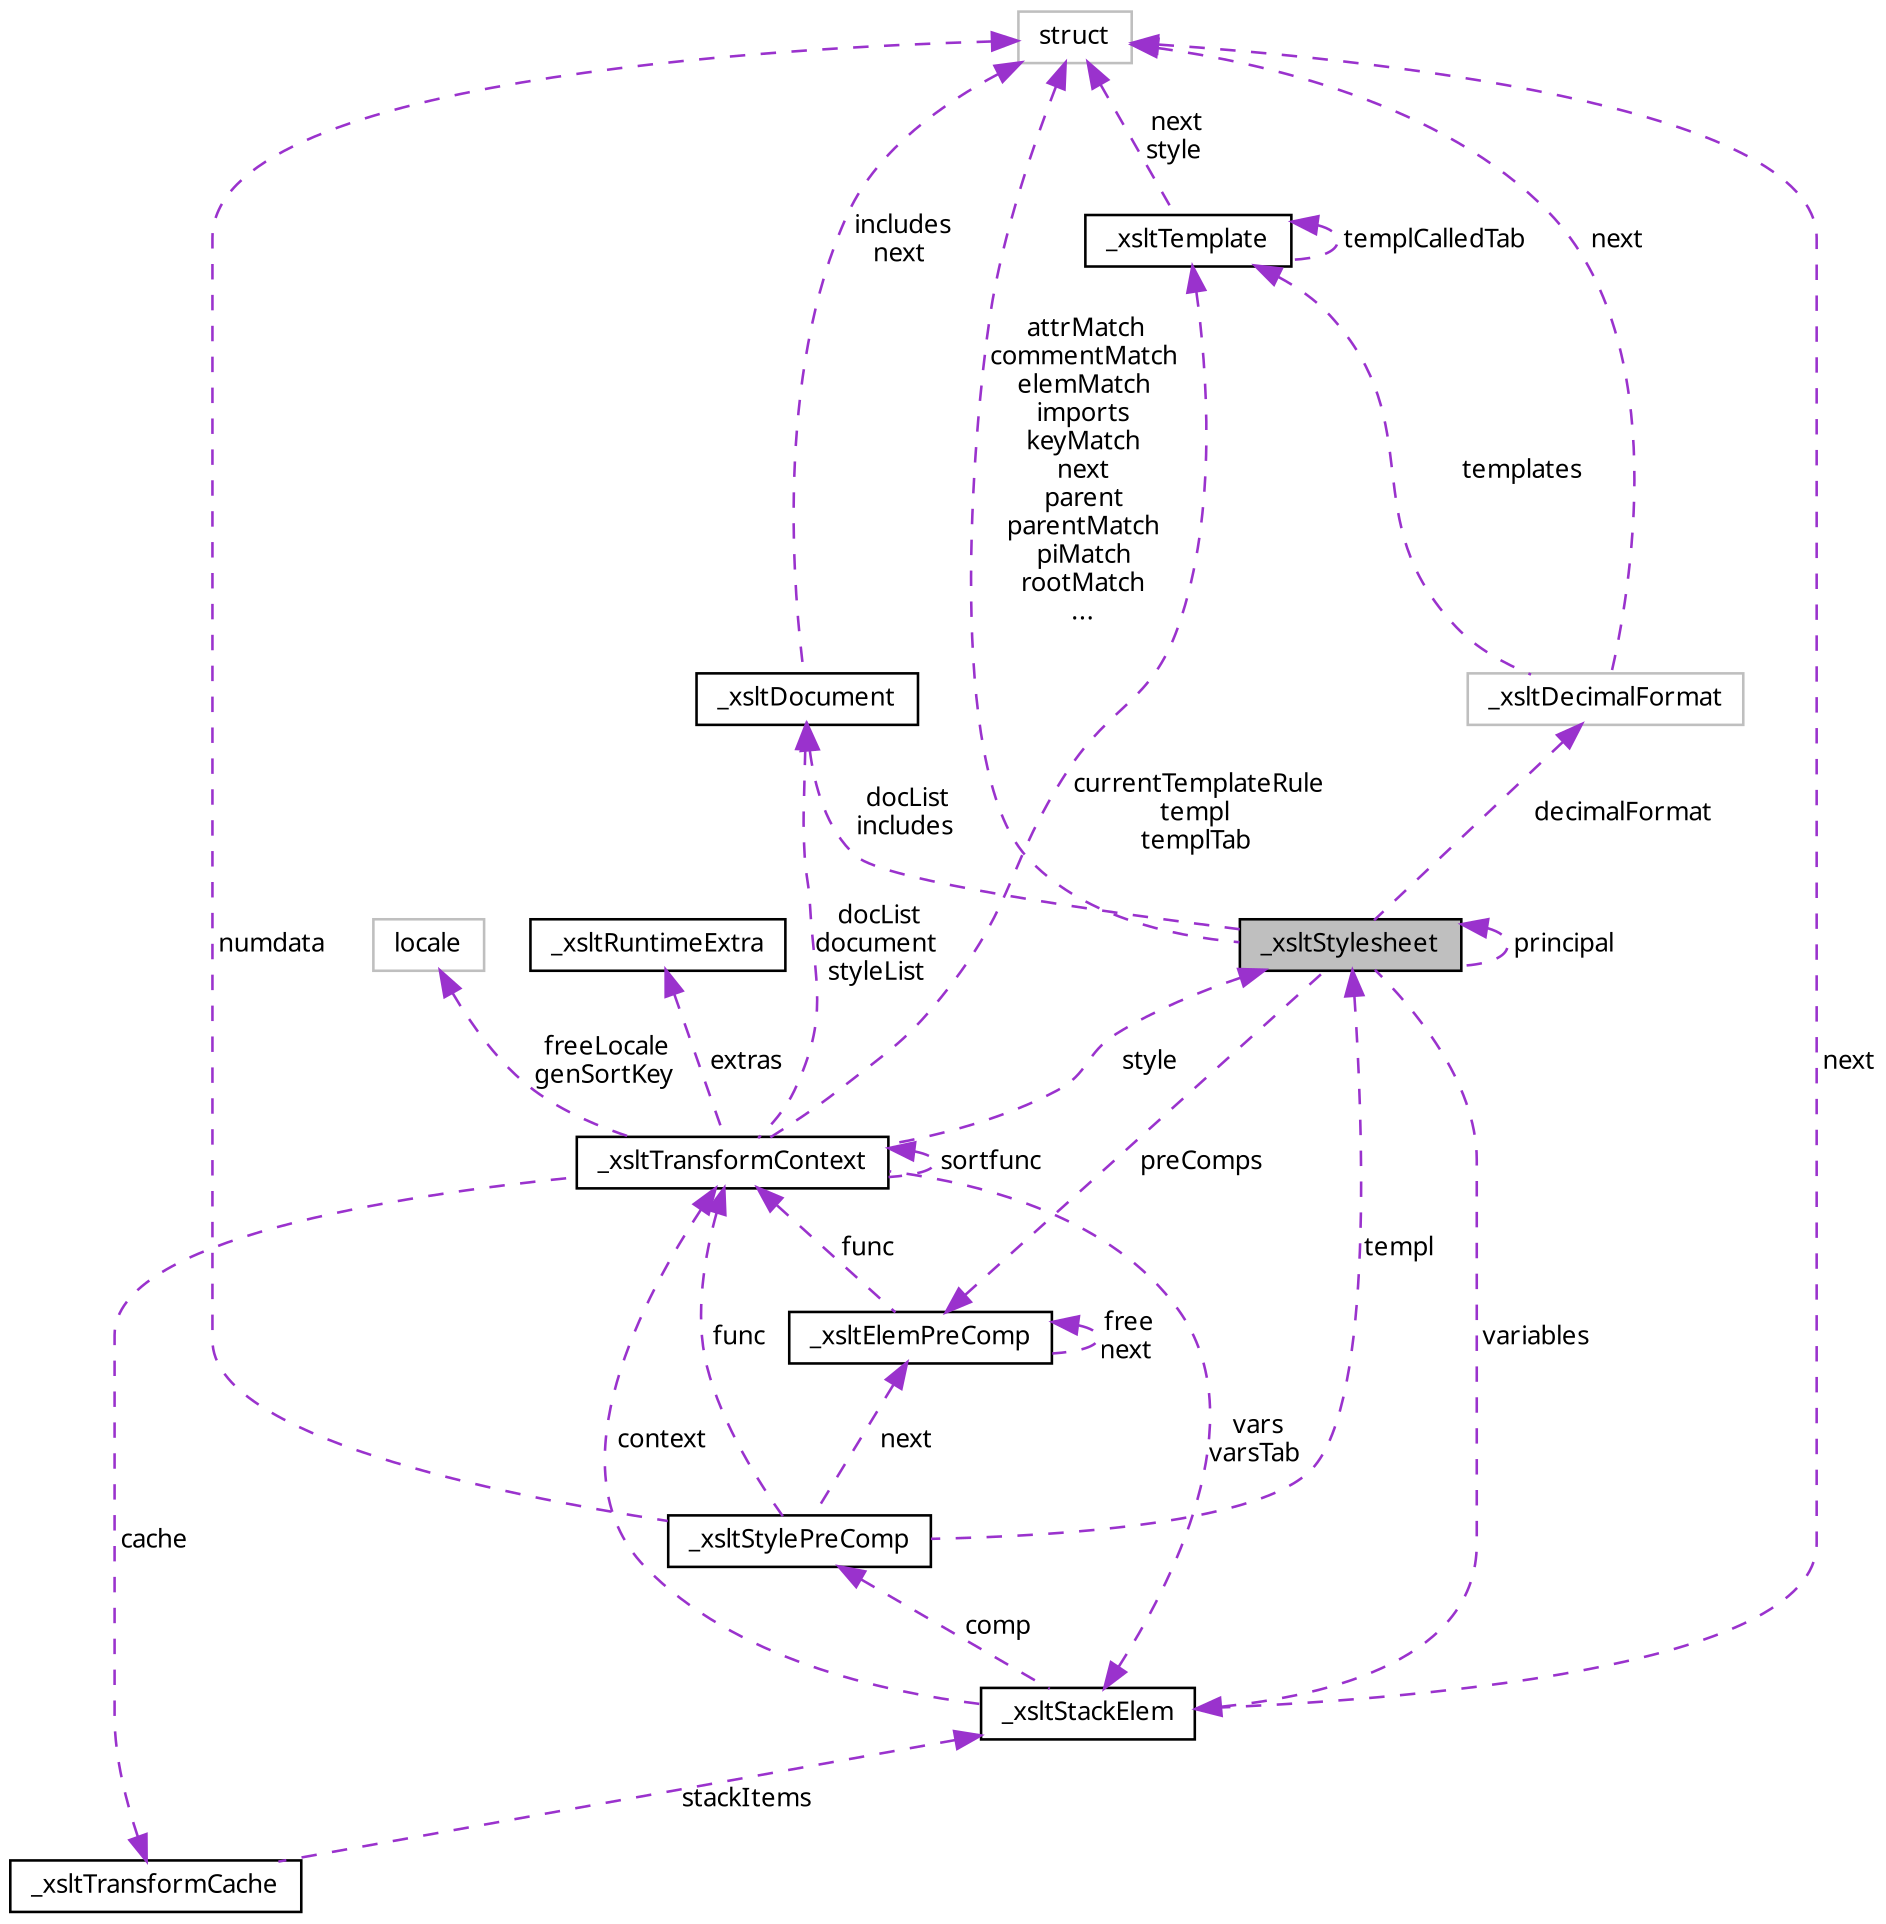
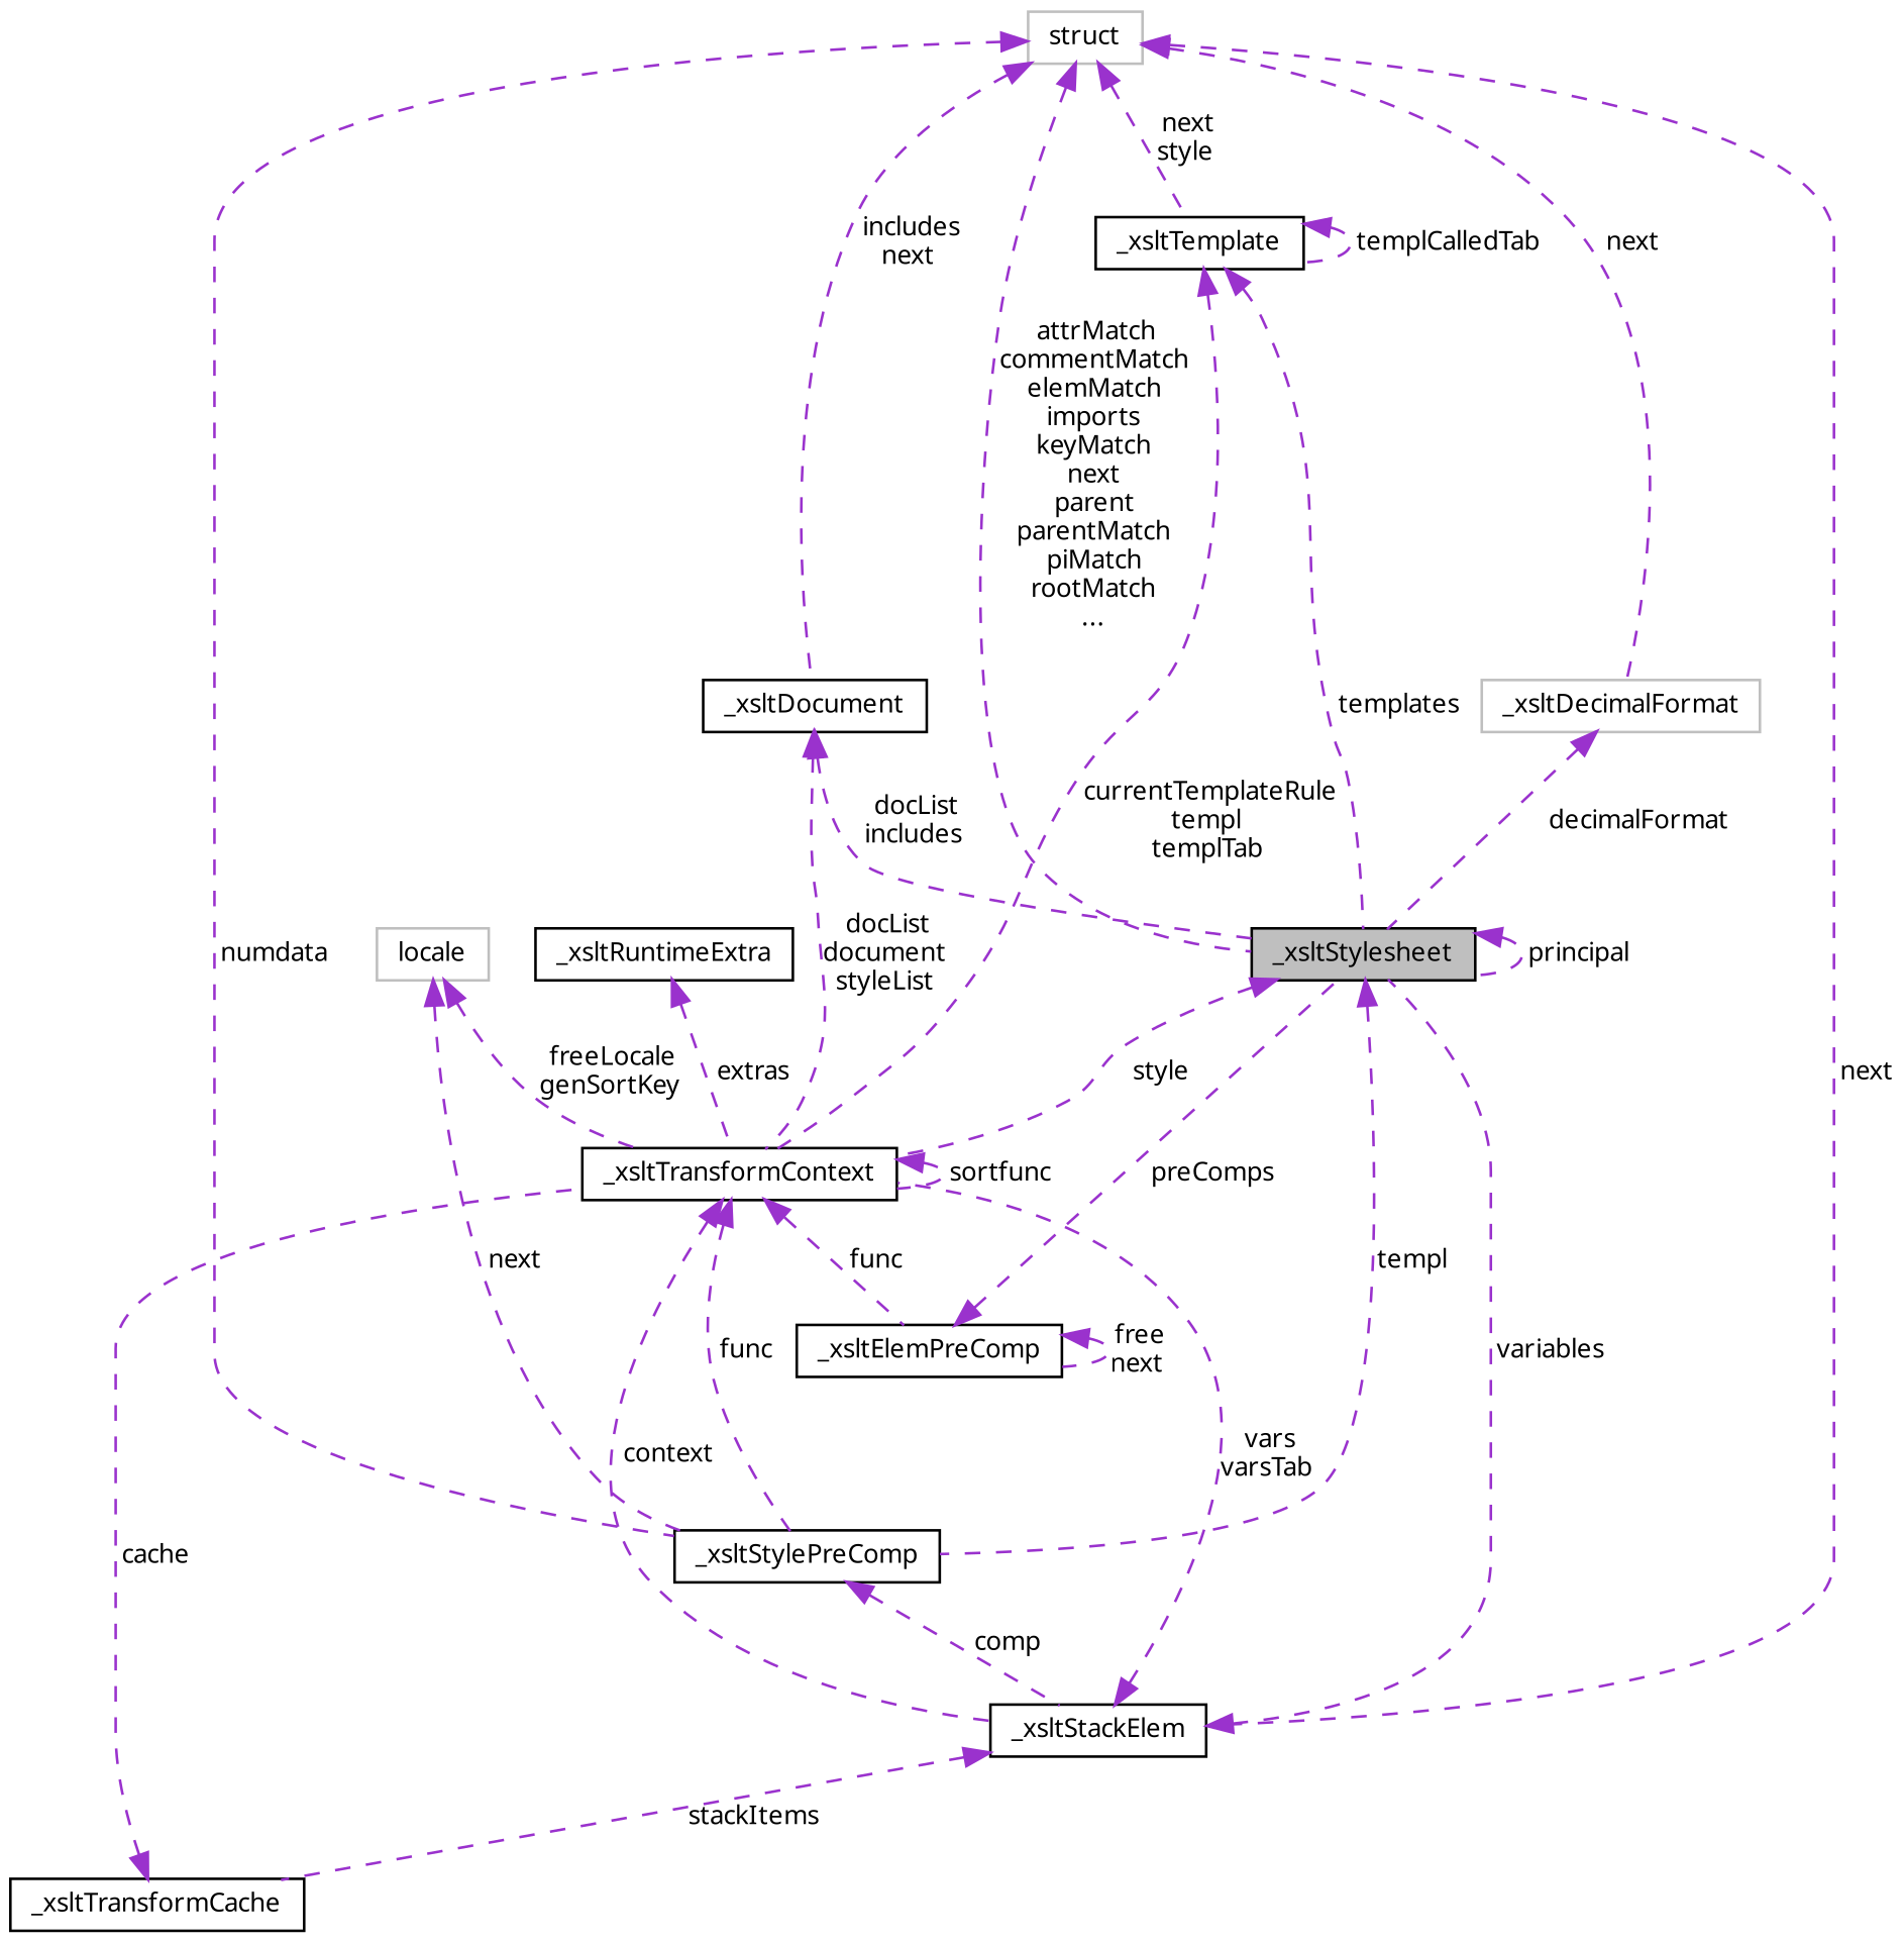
  digraph {
    fontname="Noto Sans"
    node [color=black fillcolor=white fontname="Noto Sans" fontsize=10 shape=record style=filled]
    edge [color=darkorchid3 dir=back fontname="Noto Sans" fontsize=10 labelfontname=Helvetica labelfontsize=10 style=dashed]
    n1 [fillcolor=grey75 fontcolor=black height=0.2 label=_xsltStylesheet width=0.4]
    n2 [height=0.2 label=_xsltTransformContext width=0.4]
    n3 [height=0.2 label=_xsltStylePreComp width=0.4]
    n4 [height=0.2 label=_xsltStackElem width=0.4]
    n5 [height=0.2 label=_xsltElemPreComp width=0.4]
    n6 [height=0.2 label=_xsltTransformCache width=0.4]
    n7 [height=0.2 label=_xsltDocument width=0.4]
    n8 [color=grey75 height=0.2 label=struct width=0.4]
    n9 [height=0.2 label=_xsltTemplate width=0.4]
    n10 [color=grey75 height=0.2 label=_xsltDecimalFormat width=0.4]
    n11 [height=0.2 label=_xsltRuntimeExtra width=0.4]
    n12 [color=grey75 height=0.2 label=locale width=0.4]
    n1 -> n1 [label=" principal"]
    n1 -> n2 [label=" style"]
    n1 -> n3 [label=" templ"]
    n2 -> n2 [label=" sortfunc"]
    n2 -> n3 [label=" func"]
    n2 -> n4 [label=" context"]
    n2 -> n5 [label=" func"]
    n3 -> n4 [label=" comp"]
    n4 -> n1 [label=" variables"]
    n4 -> n2 [label=" vars\nvarsTab"]
    n4 -> n6 [label=" stackItems"]
    n5 -> n1 [label=" preComps"]
-   n5 -> n3 [label=" next"]
+   n12 -> n3 [label=" next"]
    n5 -> n5 [label=" free\nnext"]
    n6 -> n2 [label=" cache"]
    n7 -> n1 [label=" docList\nincludes"]
    n7 -> n2 [label=" docList\ndocument\nstyleList"]
    n8 -> n1 [label=" attrMatch\ncommentMatch\nelemMatch\nimports\nkeyMatch\nnext\nparent\nparentMatch\npiMatch\nrootMatch\n..."]
    n8 -> n3 [label=" numdata"]
    n8 -> n4 [label=" next"]
    n8 -> n7 [label=" includes\nnext"]
    n8 -> n9 [label=" next\nstyle"]
    n8 -> n10 [label=" next"]
-   n9 -> n10 [label=" templates"]
+   n9 -> n1 [label=" templates"]
    n9 -> n2 [label=" currentTemplateRule\ntempl\ntemplTab"]
    n9 -> n9 [label=" templCalledTab"]
    n10 -> n1 [label=" decimalFormat"]
    n11 -> n2 [label=" extras"]
    n12 -> n2 [label=" freeLocale\ngenSortKey"]
  }
